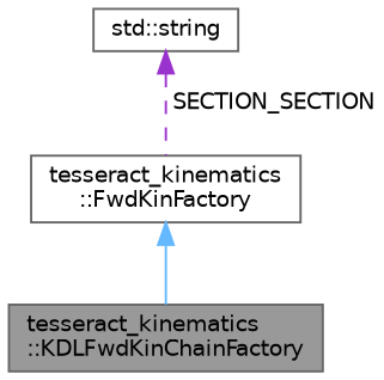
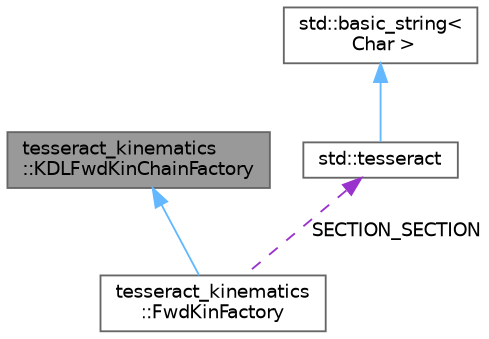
  digraph {
    node [color=gray40 fillcolor=white fontname=Helvetica fontsize=10 shape=box style=filled]
    edge [color=steelblue1 dir=back fontname=Helvetica fontsize=10 labelfontname=Helvetica labelfontsize=10 style=solid]
    n1 [fillcolor=grey60 fontcolor=black height=0.2 label="tesseract_kinematics\l::KDLFwdKinChainFactory" width=0.4]
    n2 [height=0.2 label="tesseract_kinematics\l::FwdKinFactory" width=0.4]
-   n3 [height=0.2 label="std::string" width=0.4]
-   n2 -> n1
+   n3 [height=0.2 label="std::tesseract" width=0.4]
+   n4 [height=0.2 label="std::basic_string\<\l Char \>" width=0.4]
+   n1 -> n2
    n3 -> n2 [color=darkorchid3 label=" SECTION_SECTION" style=dashed]
+   n4 -> n3
  }
